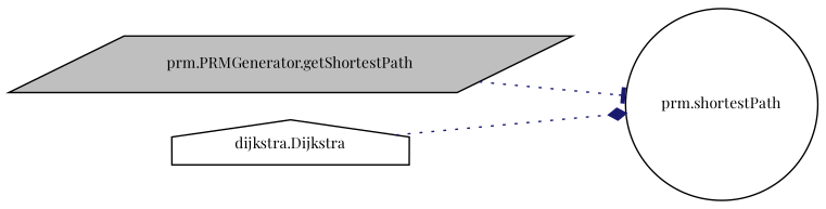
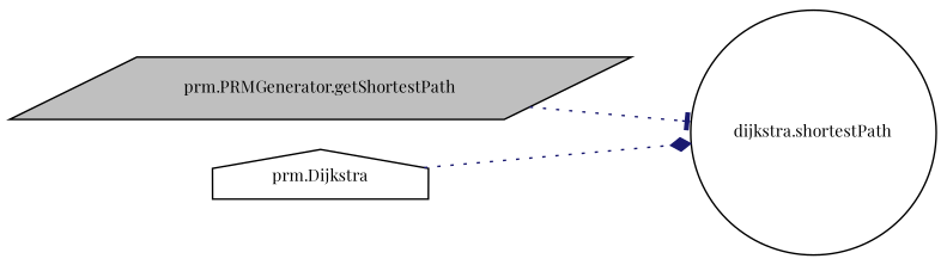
  digraph {
    fontname="Playfair Display"
    rankdir=LR
    node [color=black fillcolor=white fontname="Playfair Display" fontsize=10 style=filled]
    edge [color=midnightblue fontname="Playfair Display" fontsize=10 labelfontname=Helvetica labelfontsize=10 style=dotted]
    n1 [fillcolor=grey75 fontcolor=black height=0.2 label="prm.PRMGenerator.getShortestPath" shape=parallelogram width=0.4]
-   n2 [height=0.2 label="prm.shortestPath" shape=circle width=0.4]
-   n3 [height=0.2 label="dijkstra.Dijkstra" shape=house width=0.4]
+   n2 [height=0.2 label="dijkstra.shortestPath" shape=circle width=0.4]
+   n3 [height=0.2 label="prm.Dijkstra" shape=house width=0.4]
    n1 -> n2 [arrowhead=tee]
    n3 -> n2 [arrowhead=diamond]
  }
